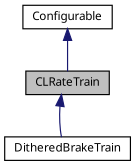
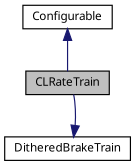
  digraph {
    fontname="Noto Sans"
    node [color=black fillcolor=white fontname="Noto Sans" fontsize=10 shape=record style=filled]
    edge [color=midnightblue dir=back fontname="Noto Sans" fontsize=10 labelfontname=Helvetica labelfontsize=10 style=solid]
    n1 [fillcolor=grey75 fontcolor=black height=0.2 label=CLRateTrain width=0.4]
    n2 [height=0.2 label=DitheredBrakeTrain width=0.4]
    n3 [height=0.2 label=Configurable width=0.4]
-   n1 -> n2
+   n2 -> n1
    n3 -> n1
  }
